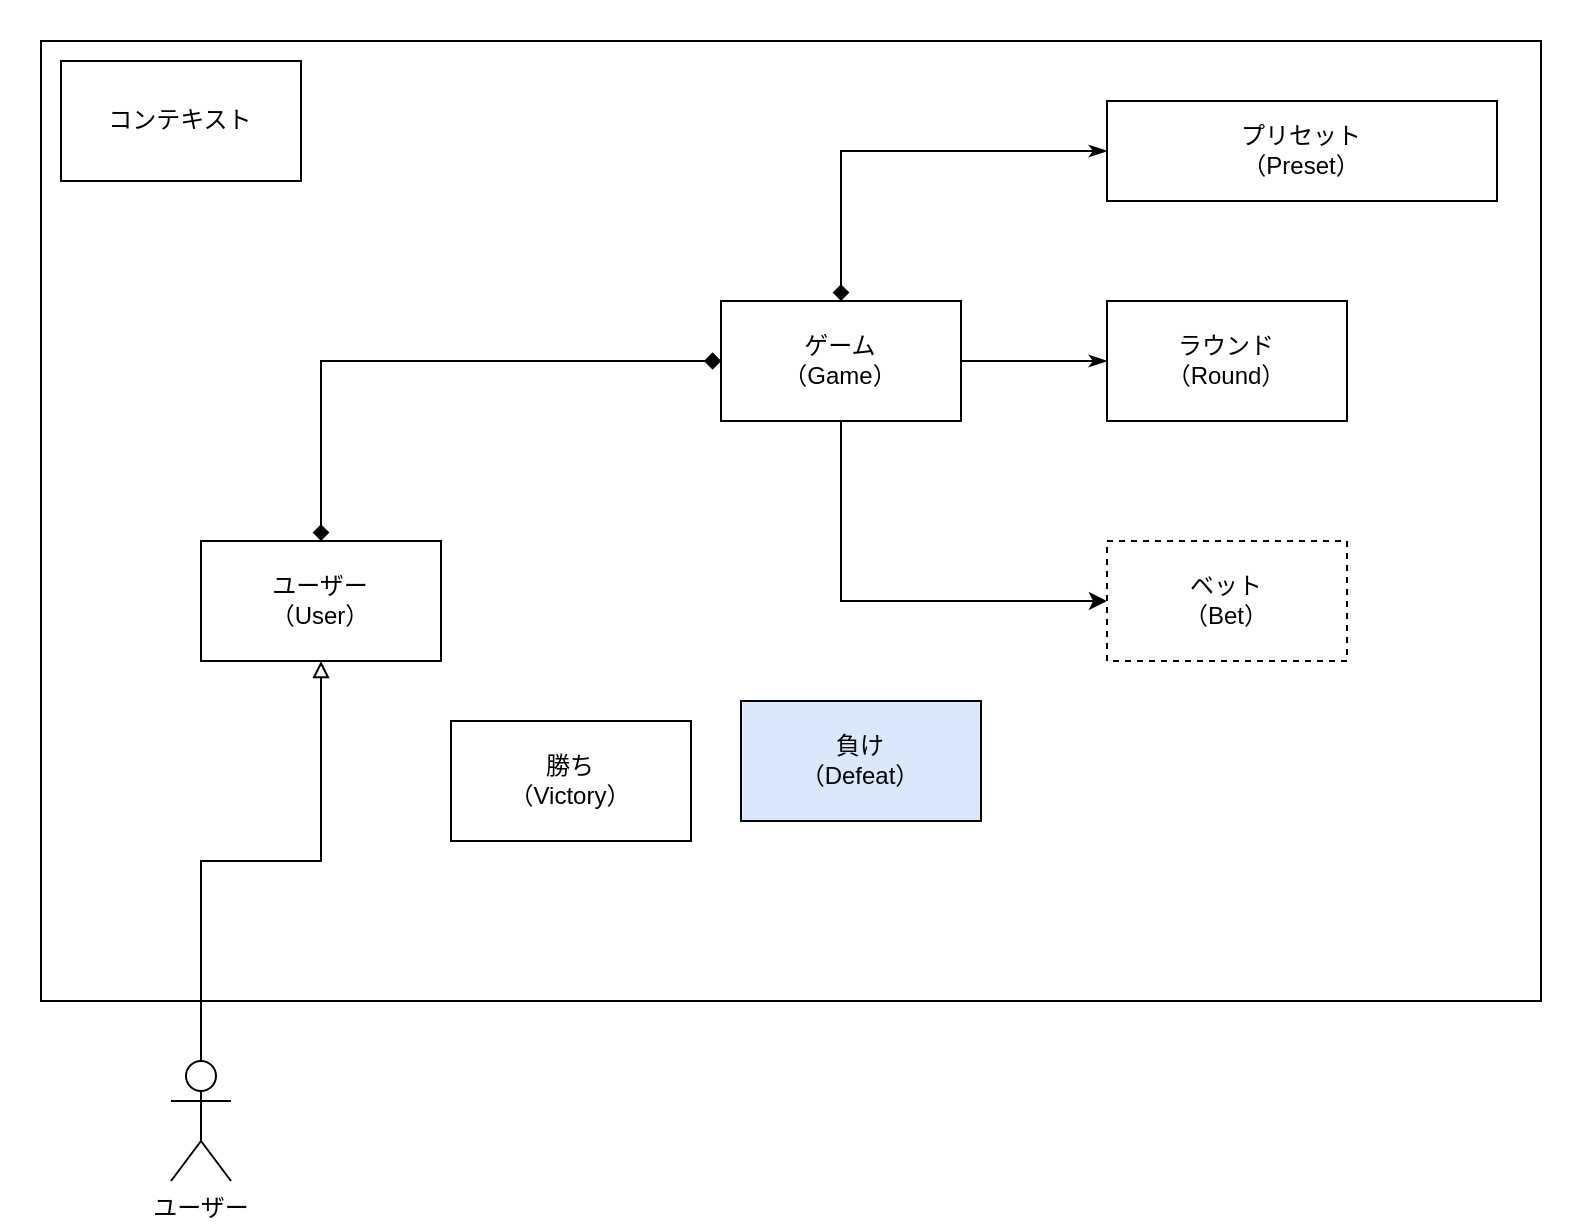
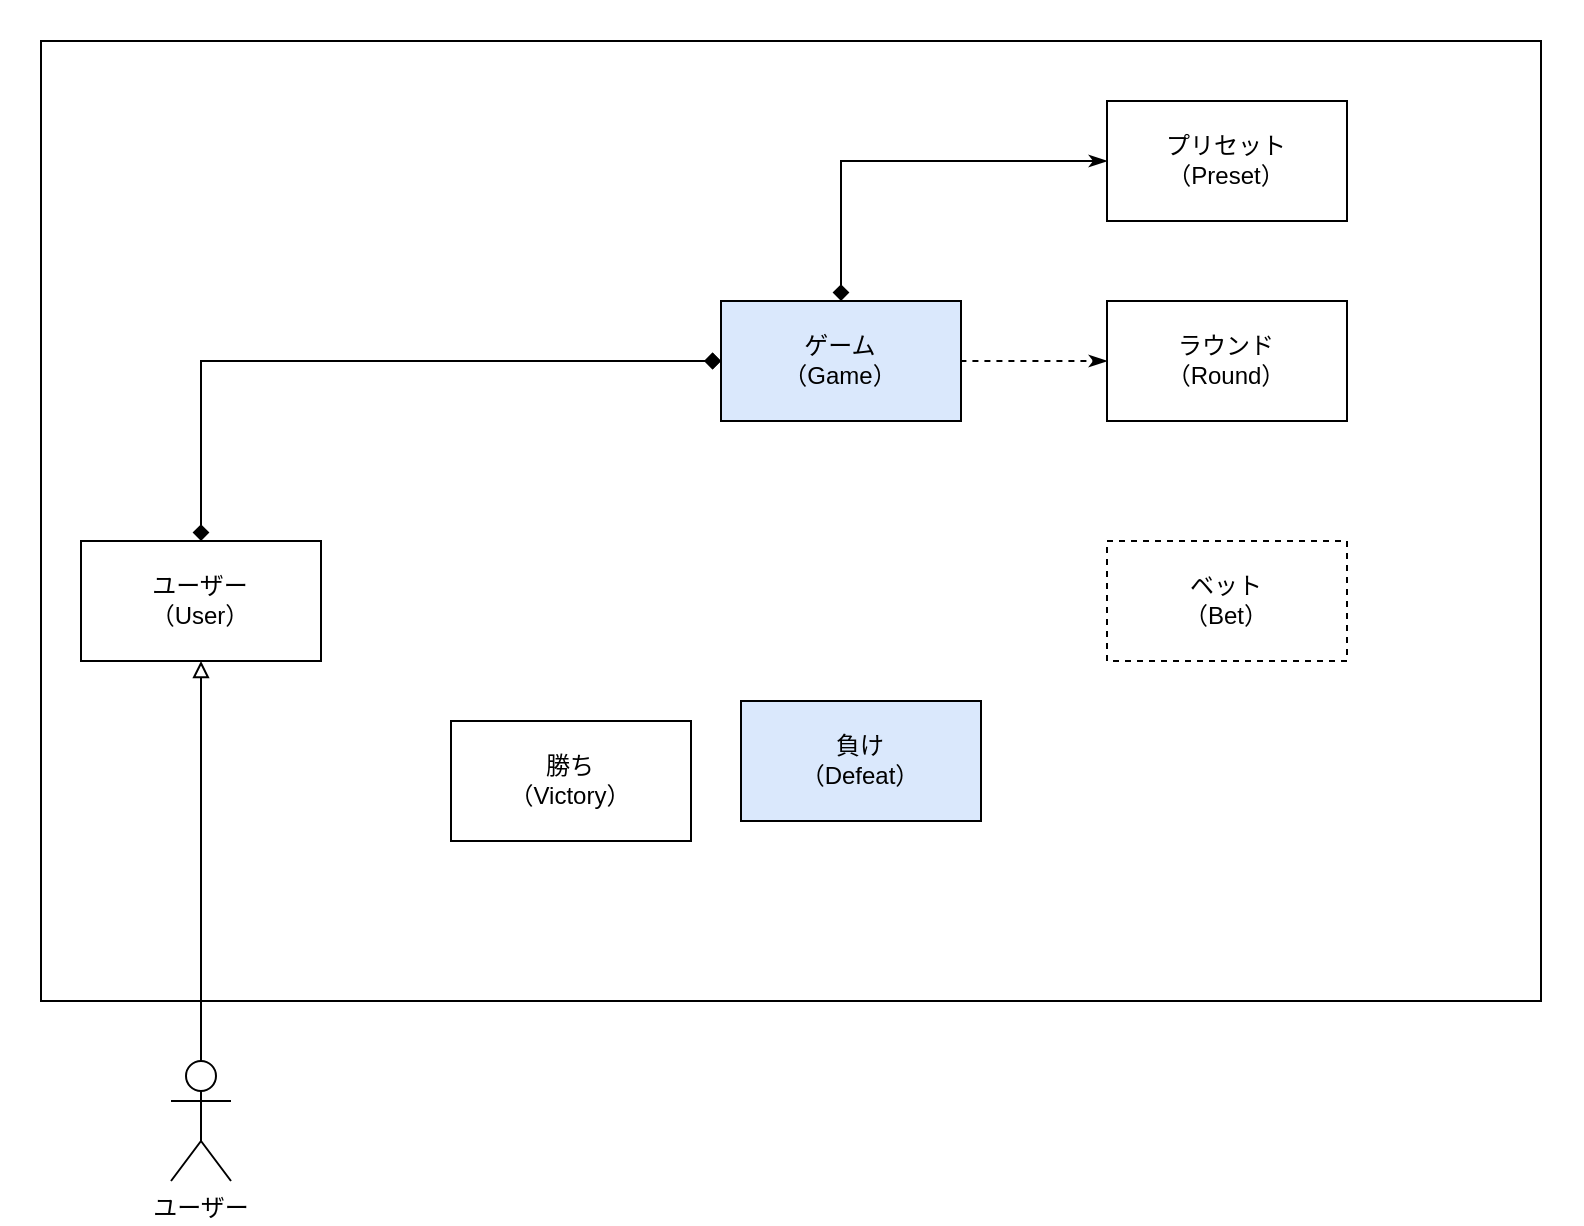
  <mxCell id="0" />
  <mxCell id="1" parent="0" />
  <mxCell id="2" value="" style="rounded=0;whiteSpace=wrap;html=1;labelBackgroundColor=none;fillColor=none;" vertex="1" parent="1"><mxGeometry x="20" y="20" width="750" height="480" as="geometry" /></mxCell>
- <mxCell id="3" style="edgeStyle=orthogonalEdgeStyle;rounded=0;orthogonalLoop=1;jettySize=auto;html=1;endArrow=classicThin;endFill=1;verticalAlign=middle;startArrow=diamond;startFill=1;" edge="1" parent="1" source="5" target="6"><mxGeometry relative="1" as="geometry"><Array as="points"><mxPoint x="320" y="180" /><mxPoint x="320" y="180" /></Array></mxGeometry></mxCell>
+ <mxCell id="3" style="edgeStyle=orthogonalEdgeStyle;rounded=0;orthogonalLoop=1;jettySize=auto;html=1;endArrow=classicThin;endFill=1;verticalAlign=middle;startArrow=diamond;startFill=1;dashed=1;" edge="1" parent="1" source="5" target="6"><mxGeometry relative="1" as="geometry"><Array as="points"><mxPoint x="320" y="180" /><mxPoint x="320" y="180" /></Array></mxGeometry></mxCell>
  <mxCell id="4" style="edgeStyle=orthogonalEdgeStyle;rounded=0;orthogonalLoop=1;jettySize=auto;html=1;startArrow=diamond;startFill=1;endArrow=diamond;endFill=1;" edge="1" parent="1" source="5" target="13"><mxGeometry relative="1" as="geometry" /></mxCell>
- <mxCell id="5" value="ゲーム&lt;br&gt;（Game）" style="rounded=0;whiteSpace=wrap;html=1;labelBackgroundColor=none;" vertex="1" parent="1"><mxGeometry x="360" y="150" width="120" height="60" as="geometry" /></mxCell>
+ <mxCell id="5" value="ゲーム&lt;br&gt;（Game）" style="rounded=0;whiteSpace=wrap;html=1;labelBackgroundColor=none;fillColor=#dae8fc;" vertex="1" parent="1"><mxGeometry x="360" y="150" width="120" height="60" as="geometry" /></mxCell>
  <mxCell id="6" value="ラウンド&lt;br&gt;（Round）" style="rounded=0;whiteSpace=wrap;html=1;labelBackgroundColor=none;" vertex="1" parent="1"><mxGeometry x="553" y="150" width="120" height="60" as="geometry" /></mxCell>
- <mxCell id="7" style="edgeStyle=orthogonalEdgeStyle;rounded=0;orthogonalLoop=1;jettySize=auto;html=1;startArrow=classic;startFill=1;endArrow=none;endFill=0;" edge="1" parent="1" source="8" target="5"><mxGeometry relative="1" as="geometry" /></mxCell>
  <mxCell id="8" value="ベット&lt;br&gt;（Bet）" style="rounded=0;whiteSpace=wrap;html=1;labelBackgroundColor=none;dashed=1;" vertex="1" parent="1"><mxGeometry x="553" y="270" width="120" height="60" as="geometry" /></mxCell>
  <mxCell id="9" style="edgeStyle=orthogonalEdgeStyle;rounded=0;orthogonalLoop=1;jettySize=auto;html=1;startArrow=classicThin;startFill=1;endArrow=diamond;endFill=1;" edge="1" parent="1" source="10" target="5"><mxGeometry relative="1" as="geometry" /></mxCell>
- <mxCell id="10" value="プリセット&lt;br&gt;（Preset）" style="rounded=0;whiteSpace=wrap;html=1;labelBackgroundColor=none;" vertex="1" parent="1"><mxGeometry x="553" y="50" width="195" height="50" as="geometry" /></mxCell>
+ <mxCell id="10" value="プリセット&lt;br&gt;（Preset）" style="rounded=0;whiteSpace=wrap;html=1;labelBackgroundColor=none;" vertex="1" parent="1"><mxGeometry x="553" y="50" width="120" height="60" as="geometry" /></mxCell>
  <mxCell id="11" value="負け&lt;br&gt;（Defeat）" style="rounded=0;whiteSpace=wrap;html=1;labelBackgroundColor=none;fillColor=#dae8fc;" vertex="1" parent="1"><mxGeometry x="370" y="350" width="120" height="60" as="geometry" /></mxCell>
  <mxCell id="12" value="勝ち&lt;br&gt;（Victory）" style="rounded=0;whiteSpace=wrap;html=1;labelBackgroundColor=none;" vertex="1" parent="1"><mxGeometry x="225" y="360" width="120" height="60" as="geometry" /></mxCell>
- <mxCell id="13" value="ユーザー&lt;br&gt;（User）" style="rounded=0;whiteSpace=wrap;html=1;labelBackgroundColor=none;" vertex="1" parent="1"><mxGeometry x="100" y="270" width="120" height="60" as="geometry" /></mxCell>
- <mxCell id="14" value="コンテキスト" style="rounded=0;whiteSpace=wrap;html=1;labelBackgroundColor=none;fillColor=none;" vertex="1" parent="1"><mxGeometry x="30" y="30" width="120" height="60" as="geometry" /></mxCell>
+ <mxCell id="13" value="ユーザー&lt;br&gt;（User）" style="rounded=0;whiteSpace=wrap;html=1;labelBackgroundColor=none;" vertex="1" parent="1"><mxGeometry x="40" y="270" width="120" height="60" as="geometry" /></mxCell>
  <mxCell id="15" style="edgeStyle=orthogonalEdgeStyle;rounded=0;orthogonalLoop=1;jettySize=auto;html=1;exitX=0.5;exitY=0;exitDx=0;exitDy=0;exitPerimeter=0;endArrow=block;endFill=0;" edge="1" parent="1" source="16" target="13"><mxGeometry relative="1" as="geometry" /></mxCell>
  <mxCell id="16" value="ユーザー" style="shape=umlActor;verticalLabelPosition=bottom;labelBackgroundColor=none;verticalAlign=top;html=1;outlineConnect=0;fillColor=none;" vertex="1" parent="1"><mxGeometry x="85" y="530" width="30" height="60" as="geometry" /></mxCell>
